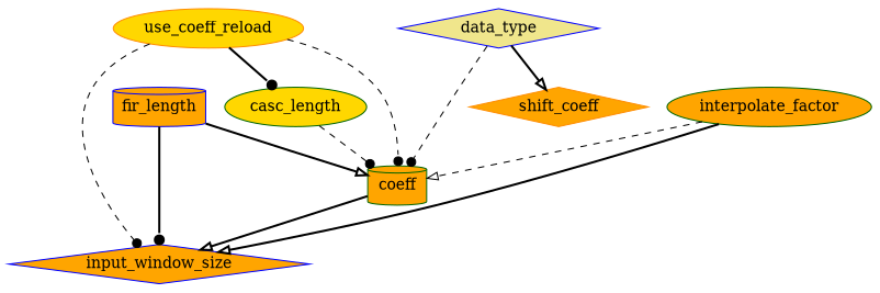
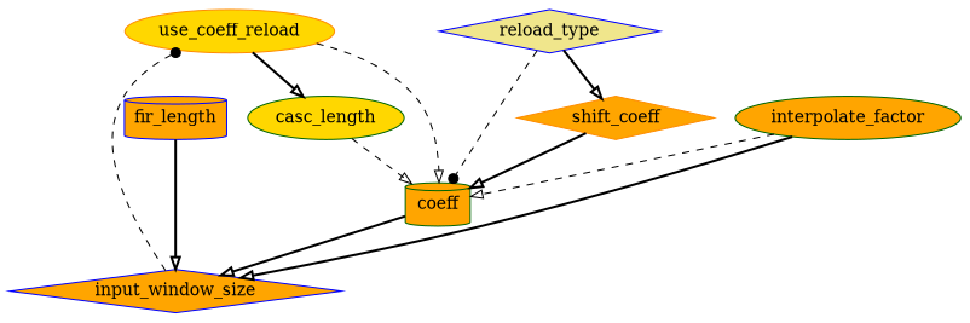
  digraph {
    node [color=darkgreen fillcolor=orange shape=ellipse style=filled]
    edge [arrowhead=onormal style=bold]
    use_coeff_reload [color=darkorange fillcolor=gold]
    casc_length [fillcolor=gold]
    coeff [shape=cylinder]
    input_window_size [color=blue shape=diamond]
    fir_length [color=blue shape=cylinder]
-   data_type [color=blue fillcolor=khaki shape=diamond]
+   data_type [color=blue fillcolor=khaki shape=diamond label=reload_type]
    n7 [color=darkorange label=shift_coeff shape=diamond]
    interpolate_factor
-   use_coeff_reload -> casc_length [arrowhead=dot]
-   use_coeff_reload -> coeff [arrowhead=dot style=dashed]
-   use_coeff_reload -> input_window_size [arrowhead=dot style=dashed]
-   casc_length -> coeff [arrowhead=dot style=dashed]
+   use_coeff_reload -> casc_length
+   use_coeff_reload -> coeff [style=dashed]
+   input_window_size -> use_coeff_reload [arrowhead=dot style=dashed]
+   casc_length -> coeff [style=dashed]
    coeff -> input_window_size
-   fir_length -> coeff
-   fir_length -> input_window_size [arrowhead=dot]
+   n7 -> coeff
+   fir_length -> input_window_size
    data_type -> coeff [arrowhead=dot style=dashed]
    data_type -> n7
    interpolate_factor -> coeff [style=dashed]
    interpolate_factor -> input_window_size
  }
